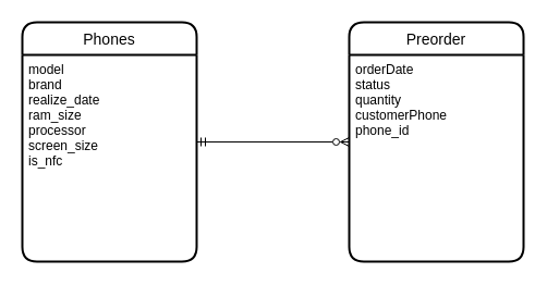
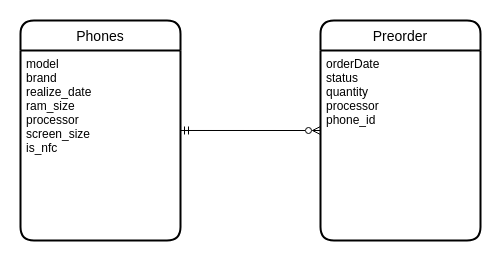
  <mxCell id="0" />
  <mxCell id="1" parent="0" />
  <mxCell id="2" value="Phones" style="swimlane;childLayout=stackLayout;horizontal=1;startSize=30;horizontalStack=0;rounded=1;fontSize=14;fontStyle=0;strokeWidth=2;resizeParent=0;resizeLast=1;shadow=0;align=center;" parent="1" vertex="1"><mxGeometry x="20" y="20" width="160" height="220" as="geometry" /></mxCell>
  <mxCell id="3" value="model&#10;brand&#10;realize_date&#10;ram_size&#10;processor&#10;screen_size&#10;is_nfc" style="align=left;strokeColor=none;fillColor=none;spacingLeft=4;fontSize=12;verticalAlign=top;resizable=0;rotatable=0;part=1;" parent="2" vertex="1"><mxGeometry y="30" width="160" height="190" as="geometry" /></mxCell>
  <mxCell id="4" value="Preorder" style="swimlane;childLayout=stackLayout;horizontal=1;startSize=30;horizontalStack=0;rounded=1;fontSize=14;fontStyle=0;strokeWidth=2;resizeParent=0;resizeLast=1;shadow=0;dashed=0;align=center;" parent="1" vertex="1"><mxGeometry x="320" y="20" width="160" height="220" as="geometry" /></mxCell>
- <mxCell id="5" value="orderDate&#10;status&#10;quantity&#10;customerPhone&#10;phone_id" style="align=left;strokeColor=none;fillColor=none;spacingLeft=4;fontSize=12;verticalAlign=top;resizable=0;rotatable=0;part=1;" parent="4" vertex="1"><mxGeometry y="30" width="160" height="190" as="geometry" /></mxCell>
+ <mxCell id="5" value="orderDate&#10;status&#10;quantity&#10;processor&#10;phone_id" style="align=left;strokeColor=none;fillColor=none;spacingLeft=4;fontSize=12;verticalAlign=top;resizable=0;rotatable=0;part=1;" parent="4" vertex="1"><mxGeometry y="30" width="160" height="190" as="geometry" /></mxCell>
  <mxCell id="6" value="" style="endArrow=ERzeroToMany;html=1;rounded=0;entryX=0;entryY=0.5;entryDx=0;entryDy=0;exitX=1;exitY=0.421;exitDx=0;exitDy=0;exitPerimeter=0;endFill=0;startArrow=ERmandOne;startFill=0;" parent="1" source="3" target="4" edge="1"><mxGeometry relative="1" as="geometry"><mxPoint x="200" y="130" as="sourcePoint" /><mxPoint x="340" y="129.5" as="targetPoint" /></mxGeometry></mxCell>
